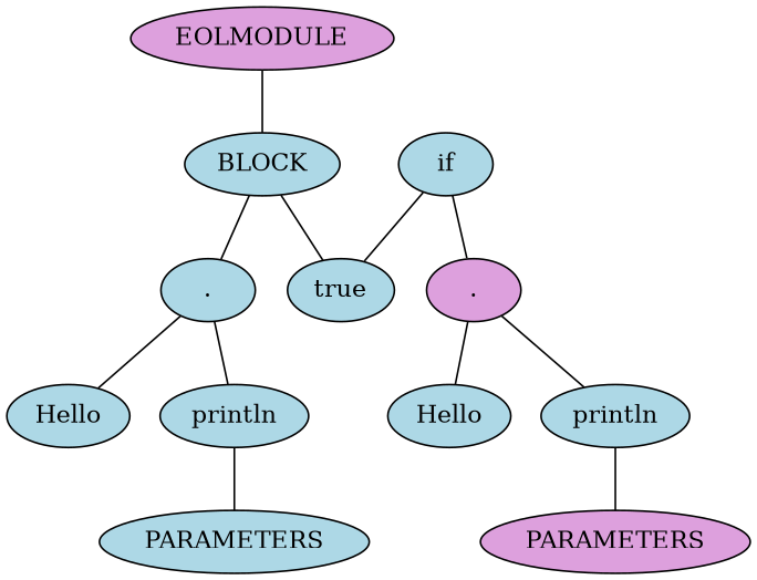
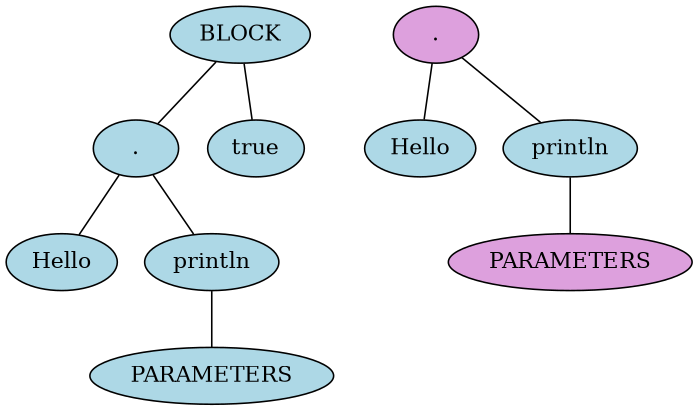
  graph {
    node [color=black fillcolor=lightblue fontcolor=black style=filled]
-   n1 [fillcolor=plum label=EOLMODULE]
    n2 [label=BLOCK]
    n3 [label="."]
    n4 [label=true]
-   n5 [label=if]
    n6 [fillcolor=plum label="."]
    n7 [label=Hello]
    n8 [label=println]
    n9 [label=Hello]
    n10 [label=println]
    n11 [fillcolor=plum label=PARAMETERS]
    n12 [label=PARAMETERS]
-   n1 -- n2
    n2 -- n3
    n2 -- n4
    n3 -- n7
    n3 -- n8
-   n5 -- n4
-   n5 -- n6
    n6 -- n9
    n6 -- n10
    n8 -- n12
    n10 -- n11
  }
